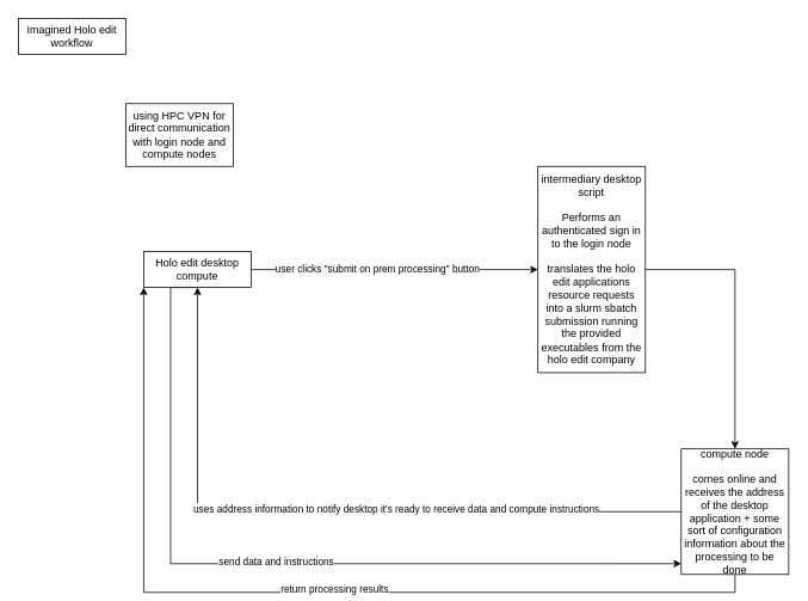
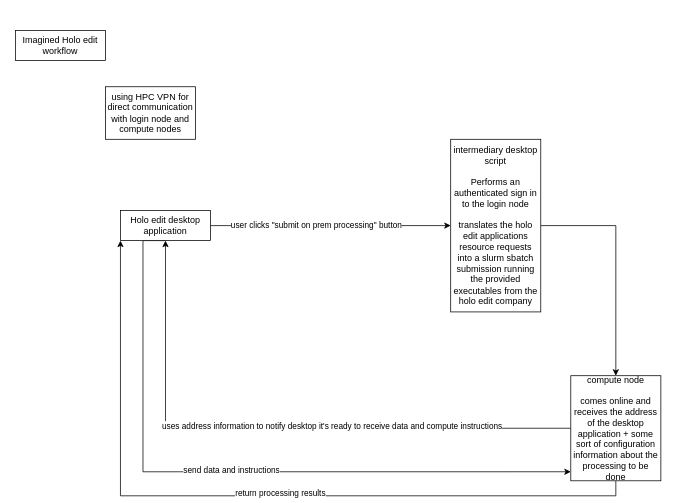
  <mxCell id="0" />
  <mxCell id="1" parent="0" />
  <mxCell id="2" value="" style="edgeStyle=orthogonalEdgeStyle;rounded=0;orthogonalLoop=1;jettySize=auto;html=1;" edge="1" parent="1" source="6" target="8"><mxGeometry relative="1" as="geometry" /></mxCell>
  <mxCell id="3" value="user clicks &quot;submit on prem processing&quot; button" style="edgeLabel;html=1;align=center;verticalAlign=middle;resizable=0;points=[];" vertex="1" connectable="0" parent="2"><mxGeometry x="-0.124" y="1" relative="1" as="geometry"><mxPoint as="offset" /></mxGeometry></mxCell>
  <mxCell id="4" style="edgeStyle=orthogonalEdgeStyle;rounded=0;orthogonalLoop=1;jettySize=auto;html=1;exitX=0.5;exitY=1;exitDx=0;exitDy=0;entryX=0;entryY=0.914;entryDx=0;entryDy=0;entryPerimeter=0;" edge="1" parent="1" source="6" target="14"><mxGeometry relative="1" as="geometry"><Array as="points"><mxPoint x="190" y="320" /><mxPoint x="190" y="628" /></Array></mxGeometry></mxCell>
  <mxCell id="5" value="send data and instructions" style="edgeLabel;html=1;align=center;verticalAlign=middle;resizable=0;points=[];" vertex="1" connectable="0" parent="4"><mxGeometry x="0.004" y="2" relative="1" as="geometry"><mxPoint as="offset" /></mxGeometry></mxCell>
- <mxCell id="6" value="Holo edit desktop compute" style="rounded=0;whiteSpace=wrap;html=1;resizeHeight=1;fixedWidth=1;autosize=1;" vertex="1" parent="1"><mxGeometry x="160" y="280" width="120" height="40" as="geometry" /></mxCell>
+ <mxCell id="6" value="Holo edit desktop application" style="rounded=0;whiteSpace=wrap;html=1;resizeHeight=1;fixedWidth=1;autosize=1;" vertex="1" parent="1"><mxGeometry x="160" y="280" width="120" height="40" as="geometry" /></mxCell>
  <mxCell id="7" value="" style="edgeStyle=orthogonalEdgeStyle;rounded=0;orthogonalLoop=1;jettySize=auto;html=1;" edge="1" parent="1" source="8" target="14"><mxGeometry relative="1" as="geometry" /></mxCell>
  <mxCell id="8" value="&lt;div&gt;intermediary desktop script&lt;/div&gt;&lt;div&gt;&lt;br&gt;&lt;/div&gt;&lt;div&gt;Performs an authenticated sign in to the login node&lt;/div&gt;&lt;div&gt;&lt;br&gt;&lt;/div&gt;&lt;div&gt;translates the holo edit applications resource requests into a slurm sbatch submission running the provided executables from the holo edit company&lt;br&gt;&lt;/div&gt;" style="rounded=0;whiteSpace=wrap;html=1;resizeHeight=1;fixedWidth=1;autosize=1;" vertex="1" parent="1"><mxGeometry x="600" y="185" width="120" height="230" as="geometry" /></mxCell>
  <mxCell id="9" value="using HPC VPN for direct communication with login node and compute nodes" style="rounded=0;whiteSpace=wrap;html=1;resizeHeight=1;fixedWidth=1;autosize=1;" vertex="1" parent="1"><mxGeometry x="140" y="115" width="120" height="70" as="geometry" /></mxCell>
  <mxCell id="10" style="edgeStyle=orthogonalEdgeStyle;rounded=0;orthogonalLoop=1;jettySize=auto;html=1;exitX=0;exitY=0.5;exitDx=0;exitDy=0;entryX=0.5;entryY=1;entryDx=0;entryDy=0;" edge="1" parent="1" source="14" target="6"><mxGeometry relative="1" as="geometry" /></mxCell>
  <mxCell id="11" value="uses address information to notify desktop it's ready to receive data and compute instructions" style="edgeLabel;html=1;align=center;verticalAlign=middle;resizable=0;points=[];" vertex="1" connectable="0" parent="10"><mxGeometry x="-0.192" y="-4" relative="1" as="geometry"><mxPoint as="offset" /></mxGeometry></mxCell>
  <mxCell id="12" style="edgeStyle=orthogonalEdgeStyle;rounded=0;orthogonalLoop=1;jettySize=auto;html=1;exitX=0.5;exitY=1;exitDx=0;exitDy=0;entryX=0;entryY=1;entryDx=0;entryDy=0;" edge="1" parent="1" source="14" target="6"><mxGeometry relative="1" as="geometry"><mxPoint x="130" y="715" as="targetPoint" /></mxGeometry></mxCell>
  <mxCell id="13" value="return processing results" style="edgeLabel;html=1;align=center;verticalAlign=middle;resizable=0;points=[];" vertex="1" connectable="0" parent="12"><mxGeometry x="-0.082" y="-4" relative="1" as="geometry"><mxPoint as="offset" /></mxGeometry></mxCell>
  <mxCell id="14" value="&lt;div&gt;compute node &lt;br&gt;&lt;/div&gt;&lt;div&gt;&lt;br&gt;&lt;/div&gt;&lt;div&gt;comes online and receives the address of the desktop application + some sort of configuration information about the processing to be done&lt;br&gt;&lt;/div&gt;" style="rounded=0;whiteSpace=wrap;html=1;resizeHeight=1;fixedWidth=1;autosize=1;" vertex="1" parent="1"><mxGeometry x="760" y="500" width="120" height="140" as="geometry" /></mxCell>
- <mxCell id="15" value="Imagined Holo edit workflow" style="rounded=0;whiteSpace=wrap;html=1;resizeHeight=1;fixedWidth=1;autosize=1;" vertex="1" parent="1"><mxGeometry x="20" y="20" width="120" height="40" as="geometry" /></mxCell>
+ <mxCell id="15" value="Imagined Holo edit workflow" style="rounded=0;whiteSpace=wrap;html=1;resizeHeight=1;fixedWidth=1;autosize=1;" vertex="1" parent="1"><mxGeometry x="20" y="40" width="120" height="40" as="geometry" /></mxCell>
